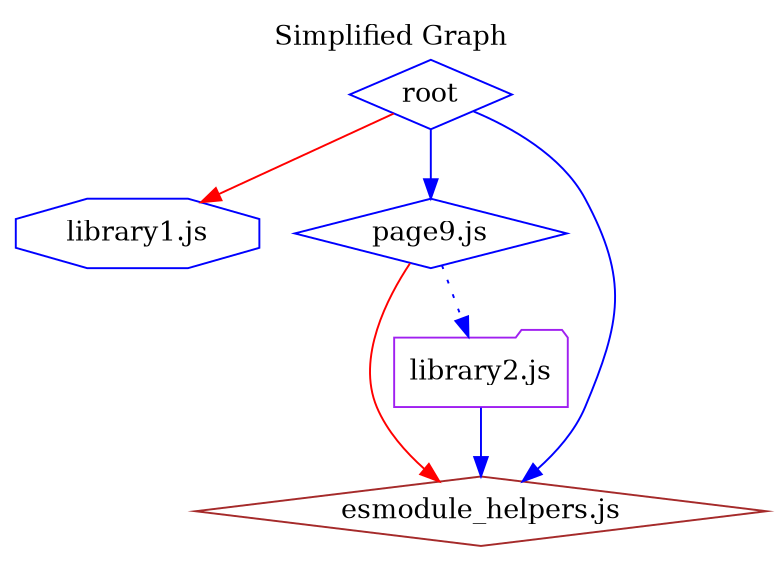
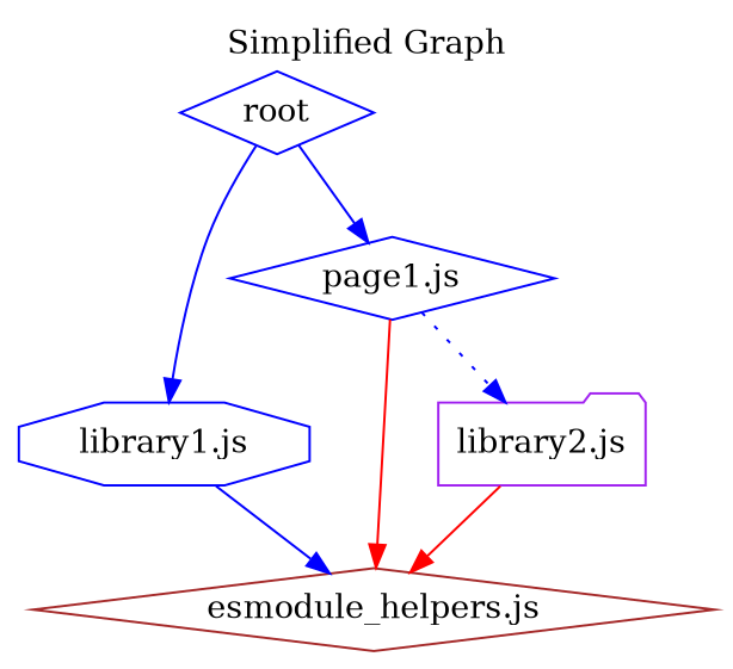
  digraph {
    label="Simplified Graph"
    labelloc=t
    node [color=blue shape=diamond]
    edge [color=blue style=solid]
    "library1.js" [shape=octagon]
    root
-   "page1.js" [label="page9.js"]
+   "page1.js"
    "esmodule_helpers.js" [color=brown]
    "library2.js" [color=purple shape=folder]
-   root -> "esmodule_helpers.js"
-   root -> "library1.js" [color=red]
+   "library1.js" -> "esmodule_helpers.js"
+   root -> "library1.js"
    root -> "page1.js"
    "page1.js" -> "esmodule_helpers.js" [color=red]
    "page1.js" -> "library2.js" [style=dotted]
-   "library2.js" -> "esmodule_helpers.js"
+   "library2.js" -> "esmodule_helpers.js" [color=red]
  }
